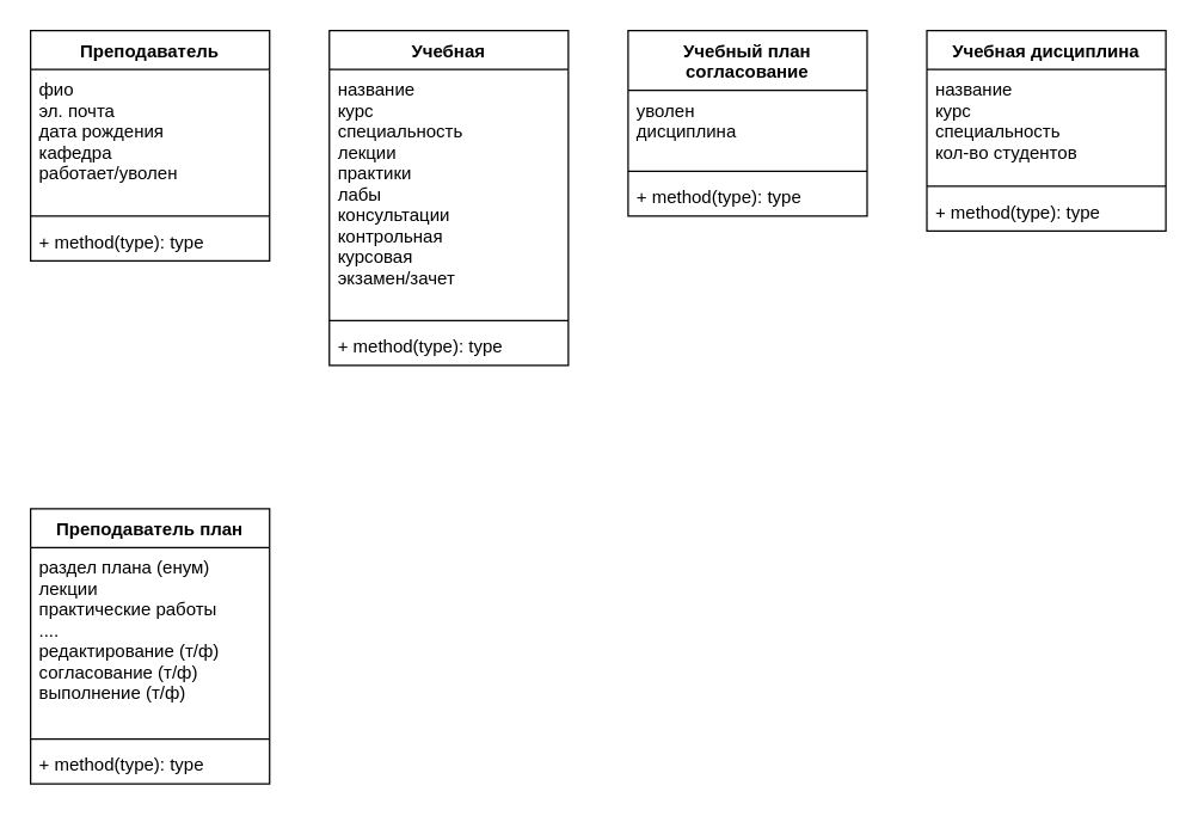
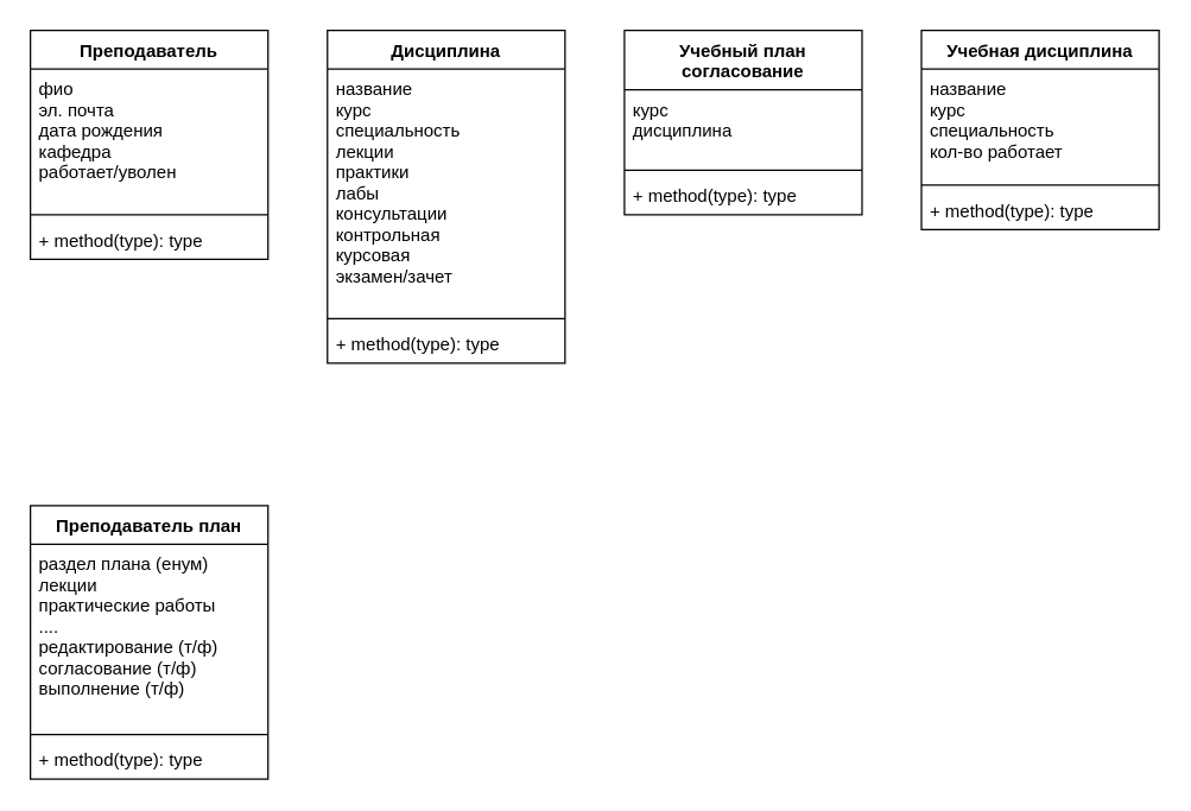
  <mxCell id="0" />
  <mxCell id="1" parent="0" />
  <mxCell id="2" value="Преподаватель" style="swimlane;fontStyle=1;align=center;verticalAlign=top;childLayout=stackLayout;horizontal=1;startSize=26;horizontalStack=0;resizeParent=1;resizeParentMax=0;resizeLast=0;collapsible=1;marginBottom=0;" vertex="1" parent="1"><mxGeometry x="20" y="20" width="160" height="154" as="geometry" /></mxCell>
  <mxCell id="3" value="фио&#10;эл. почта&#10;дата рождения&#10;кафедра&#10;работает/уволен&#10;" style="text;strokeColor=none;fillColor=none;align=left;verticalAlign=top;spacingLeft=4;spacingRight=4;overflow=hidden;rotatable=0;points=[[0,0.5],[1,0.5]];portConstraint=eastwest;" vertex="1" parent="2"><mxGeometry y="26" width="160" height="94" as="geometry" /></mxCell>
  <mxCell id="4" value="" style="line;strokeWidth=1;fillColor=none;align=left;verticalAlign=middle;spacingTop=-1;spacingLeft=3;spacingRight=3;rotatable=0;labelPosition=right;points=[];portConstraint=eastwest;" vertex="1" parent="2"><mxGeometry y="120" width="160" height="8" as="geometry" /></mxCell>
  <mxCell id="5" value="+ method(type): type" style="text;strokeColor=none;fillColor=none;align=left;verticalAlign=top;spacingLeft=4;spacingRight=4;overflow=hidden;rotatable=0;points=[[0,0.5],[1,0.5]];portConstraint=eastwest;" vertex="1" parent="2"><mxGeometry y="128" width="160" height="26" as="geometry" /></mxCell>
- <mxCell id="6" value="Учебная" style="swimlane;fontStyle=1;align=center;verticalAlign=top;childLayout=stackLayout;horizontal=1;startSize=26;horizontalStack=0;resizeParent=1;resizeParentMax=0;resizeLast=0;collapsible=1;marginBottom=0;" vertex="1" parent="1"><mxGeometry x="220" y="20" width="160" height="224" as="geometry" /></mxCell>
+ <mxCell id="6" value="Дисциплина" style="swimlane;fontStyle=1;align=center;verticalAlign=top;childLayout=stackLayout;horizontal=1;startSize=26;horizontalStack=0;resizeParent=1;resizeParentMax=0;resizeLast=0;collapsible=1;marginBottom=0;" vertex="1" parent="1"><mxGeometry x="220" y="20" width="160" height="224" as="geometry" /></mxCell>
  <mxCell id="7" value="название&#10;курс&#10;специальность&#10;лекции&#10;практики&#10;лабы&#10;консультации&#10;контрольная&#10;курсовая&#10;экзамен/зачет" style="text;strokeColor=none;fillColor=none;align=left;verticalAlign=top;spacingLeft=4;spacingRight=4;overflow=hidden;rotatable=0;points=[[0,0.5],[1,0.5]];portConstraint=eastwest;" vertex="1" parent="6"><mxGeometry y="26" width="160" height="164" as="geometry" /></mxCell>
  <mxCell id="8" value="" style="line;strokeWidth=1;fillColor=none;align=left;verticalAlign=middle;spacingTop=-1;spacingLeft=3;spacingRight=3;rotatable=0;labelPosition=right;points=[];portConstraint=eastwest;" vertex="1" parent="6"><mxGeometry y="190" width="160" height="8" as="geometry" /></mxCell>
  <mxCell id="9" value="+ method(type): type" style="text;strokeColor=none;fillColor=none;align=left;verticalAlign=top;spacingLeft=4;spacingRight=4;overflow=hidden;rotatable=0;points=[[0,0.5],[1,0.5]];portConstraint=eastwest;" vertex="1" parent="6"><mxGeometry y="198" width="160" height="26" as="geometry" /></mxCell>
  <mxCell id="10" value="Учебная дисциплина" style="swimlane;fontStyle=1;align=center;verticalAlign=top;childLayout=stackLayout;horizontal=1;startSize=26;horizontalStack=0;resizeParent=1;resizeParentMax=0;resizeLast=0;collapsible=1;marginBottom=0;" vertex="1" parent="1"><mxGeometry x="620" y="20" width="160" height="134" as="geometry" /></mxCell>
- <mxCell id="11" value="название&#10;курс&#10;специальность&#10;кол-во студентов" style="text;strokeColor=none;fillColor=none;align=left;verticalAlign=top;spacingLeft=4;spacingRight=4;overflow=hidden;rotatable=0;points=[[0,0.5],[1,0.5]];portConstraint=eastwest;" vertex="1" parent="10"><mxGeometry y="26" width="160" height="74" as="geometry" /></mxCell>
+ <mxCell id="11" value="название&#10;курс&#10;специальность&#10;кол-во работает" style="text;strokeColor=none;fillColor=none;align=left;verticalAlign=top;spacingLeft=4;spacingRight=4;overflow=hidden;rotatable=0;points=[[0,0.5],[1,0.5]];portConstraint=eastwest;" vertex="1" parent="10"><mxGeometry y="26" width="160" height="74" as="geometry" /></mxCell>
  <mxCell id="12" value="" style="line;strokeWidth=1;fillColor=none;align=left;verticalAlign=middle;spacingTop=-1;spacingLeft=3;spacingRight=3;rotatable=0;labelPosition=right;points=[];portConstraint=eastwest;" vertex="1" parent="10"><mxGeometry y="100" width="160" height="8" as="geometry" /></mxCell>
  <mxCell id="13" value="+ method(type): type" style="text;strokeColor=none;fillColor=none;align=left;verticalAlign=top;spacingLeft=4;spacingRight=4;overflow=hidden;rotatable=0;points=[[0,0.5],[1,0.5]];portConstraint=eastwest;" vertex="1" parent="10"><mxGeometry y="108" width="160" height="26" as="geometry" /></mxCell>
  <mxCell id="14" value="Учебный план &#10;согласование" style="swimlane;fontStyle=1;align=center;verticalAlign=top;childLayout=stackLayout;horizontal=1;startSize=40;horizontalStack=0;resizeParent=1;resizeParentMax=0;resizeLast=0;collapsible=1;marginBottom=0;" vertex="1" parent="1"><mxGeometry x="420" y="20" width="160" height="124" as="geometry" /></mxCell>
- <mxCell id="15" value="уволен&#10;дисциплина&#10;" style="text;strokeColor=none;fillColor=none;align=left;verticalAlign=top;spacingLeft=4;spacingRight=4;overflow=hidden;rotatable=0;points=[[0,0.5],[1,0.5]];portConstraint=eastwest;" vertex="1" parent="14"><mxGeometry y="40" width="160" height="50" as="geometry" /></mxCell>
+ <mxCell id="15" value="курс&#10;дисциплина&#10;" style="text;strokeColor=none;fillColor=none;align=left;verticalAlign=top;spacingLeft=4;spacingRight=4;overflow=hidden;rotatable=0;points=[[0,0.5],[1,0.5]];portConstraint=eastwest;" vertex="1" parent="14"><mxGeometry y="40" width="160" height="50" as="geometry" /></mxCell>
  <mxCell id="16" value="" style="line;strokeWidth=1;fillColor=none;align=left;verticalAlign=middle;spacingTop=-1;spacingLeft=3;spacingRight=3;rotatable=0;labelPosition=right;points=[];portConstraint=eastwest;" vertex="1" parent="14"><mxGeometry y="90" width="160" height="8" as="geometry" /></mxCell>
  <mxCell id="17" value="+ method(type): type" style="text;strokeColor=none;fillColor=none;align=left;verticalAlign=top;spacingLeft=4;spacingRight=4;overflow=hidden;rotatable=0;points=[[0,0.5],[1,0.5]];portConstraint=eastwest;" vertex="1" parent="14"><mxGeometry y="98" width="160" height="26" as="geometry" /></mxCell>
  <mxCell id="18" value="Преподаватель план" style="swimlane;fontStyle=1;align=center;verticalAlign=top;childLayout=stackLayout;horizontal=1;startSize=26;horizontalStack=0;resizeParent=1;resizeParentMax=0;resizeLast=0;collapsible=1;marginBottom=0;" vertex="1" parent="1"><mxGeometry x="20" y="340" width="160" height="184" as="geometry" /></mxCell>
  <mxCell id="19" value="раздел плана (енум)&#10;лекции&#10;практические работы&#10;....&#10;редактирование (т/ф)&#10;согласование (т/ф)&#10;выполнение (т/ф)&#10;&#10;" style="text;strokeColor=none;fillColor=none;align=left;verticalAlign=top;spacingLeft=4;spacingRight=4;overflow=hidden;rotatable=0;points=[[0,0.5],[1,0.5]];portConstraint=eastwest;" vertex="1" parent="18"><mxGeometry y="26" width="160" height="124" as="geometry" /></mxCell>
  <mxCell id="20" value="" style="line;strokeWidth=1;fillColor=none;align=left;verticalAlign=middle;spacingTop=-1;spacingLeft=3;spacingRight=3;rotatable=0;labelPosition=right;points=[];portConstraint=eastwest;" vertex="1" parent="18"><mxGeometry y="150" width="160" height="8" as="geometry" /></mxCell>
  <mxCell id="21" value="+ method(type): type" style="text;strokeColor=none;fillColor=none;align=left;verticalAlign=top;spacingLeft=4;spacingRight=4;overflow=hidden;rotatable=0;points=[[0,0.5],[1,0.5]];portConstraint=eastwest;" vertex="1" parent="18"><mxGeometry y="158" width="160" height="26" as="geometry" /></mxCell>
